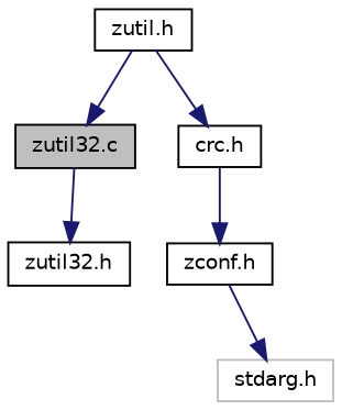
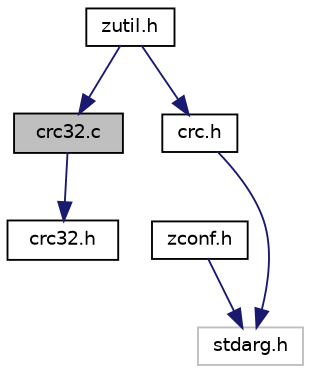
  digraph {
    node [color=black fillcolor=white fontname=Helvetica fontsize=10 shape=record style=filled]
    edge [color=midnightblue fontname=Helvetica fontsize=10 labelfontname=Helvetica labelfontsize=10 style=solid]
-   n1 [fillcolor=grey75 fontcolor=black height=0.2 label="zutil32.c" width=0.4]
-   n2 [height=0.2 label="zutil32.h" width=0.4]
+   n1 [fillcolor=grey75 fontcolor=black height=0.2 label="crc32.c" width=0.4]
+   n2 [height=0.2 label="crc32.h" width=0.4]
    n3 [height=0.2 label="zutil.h" width=0.4]
    n4 [height=0.2 label="crc.h" width=0.4]
    n5 [height=0.2 label="zconf.h" width=0.4]
    n6 [color=grey75 height=0.2 label="stdarg.h" width=0.4]
    n1 -> n2
    n3 -> n1
    n3 -> n4
-   n4 -> n5
+   n4 -> n6
    n5 -> n6
  }
